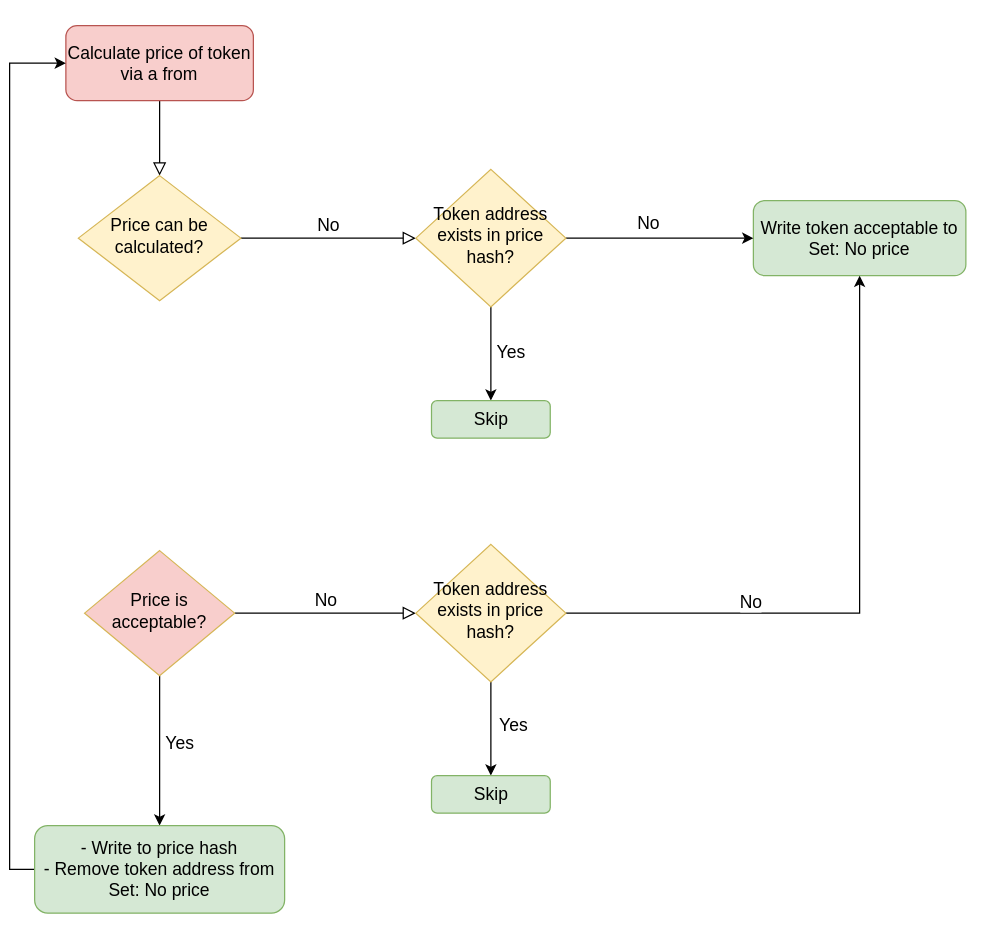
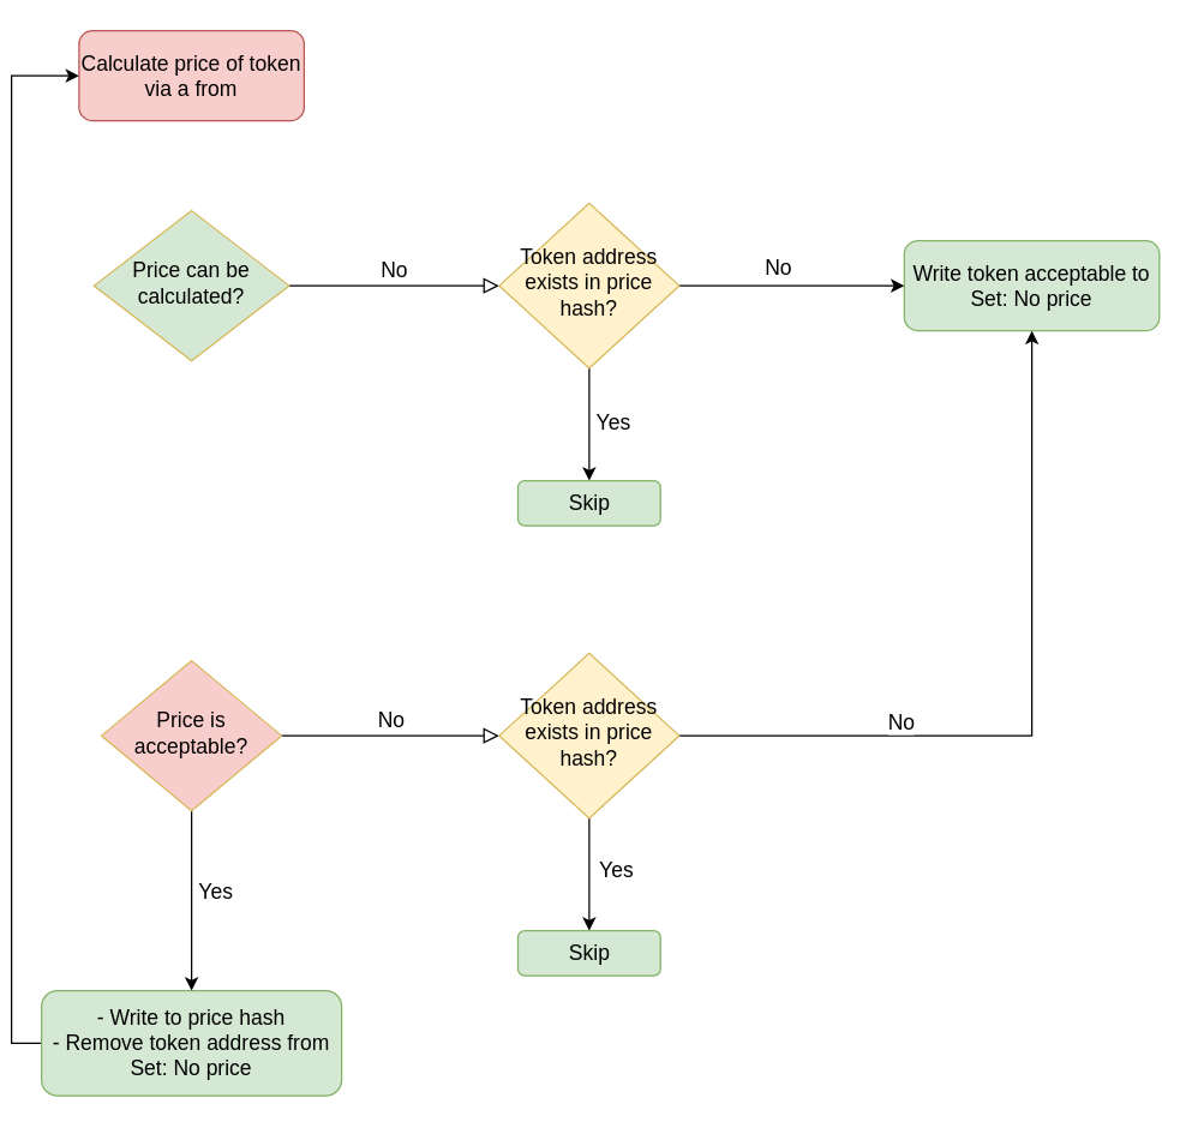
  <mxCell id="0" />
  <mxCell id="1" parent="0" />
- <mxCell id="2" value="" style="rounded=0;html=1;jettySize=auto;orthogonalLoop=1;fontSize=14;endArrow=block;endFill=0;endSize=8;strokeWidth=1;shadow=0;labelBackgroundColor=none;edgeStyle=orthogonalEdgeStyle;" parent="1" source="3" target="5" edge="1"><mxGeometry relative="1" as="geometry" /></mxCell>
  <mxCell id="3" value="Calculate price of token via a from" style="rounded=1;whiteSpace=wrap;html=1;fontSize=14;glass=0;strokeWidth=1;shadow=0;fillColor=#f8cecc;strokeColor=#b85450;" parent="1" vertex="1"><mxGeometry x="45" y="20" width="150" height="60" as="geometry" /></mxCell>
  <mxCell id="4" value="No" style="edgeStyle=orthogonalEdgeStyle;rounded=0;html=1;jettySize=auto;orthogonalLoop=1;fontSize=14;endArrow=block;endFill=0;endSize=8;strokeWidth=1;shadow=0;labelBackgroundColor=none;entryX=0;entryY=0.5;entryDx=0;entryDy=0;" parent="1" source="5" target="17" edge="1"><mxGeometry y="10" relative="1" as="geometry"><mxPoint as="offset" /></mxGeometry></mxCell>
- <mxCell id="5" value="Price can be calculated?" style="rhombus;whiteSpace=wrap;html=1;shadow=0;fontFamily=Helvetica;fontSize=14;align=center;strokeWidth=1;spacing=6;spacingTop=-4;fillColor=#fff2cc;strokeColor=#d6b656;" parent="1" vertex="1"><mxGeometry x="55" y="140" width="130" height="100" as="geometry" /></mxCell>
+ <mxCell id="5" value="Price can be calculated?" style="rhombus;whiteSpace=wrap;html=1;shadow=0;fontFamily=Helvetica;fontSize=14;align=center;strokeWidth=1;spacing=6;spacingTop=-4;fillColor=#d5e8d4;strokeColor=#d6b656;" parent="1" vertex="1"><mxGeometry x="55" y="140" width="130" height="100" as="geometry" /></mxCell>
  <mxCell id="6" value="Write token acceptable to Set: No price" style="rounded=1;whiteSpace=wrap;html=1;fontSize=14;glass=0;strokeWidth=1;shadow=0;fillColor=#d5e8d4;strokeColor=#82b366;" parent="1" vertex="1"><mxGeometry x="595" y="160" width="170" height="60" as="geometry" /></mxCell>
  <mxCell id="7" value="No" style="edgeStyle=orthogonalEdgeStyle;rounded=0;html=1;jettySize=auto;orthogonalLoop=1;fontSize=14;endArrow=block;endFill=0;endSize=8;strokeWidth=1;shadow=0;labelBackgroundColor=none;entryX=0;entryY=0.5;entryDx=0;entryDy=0;" parent="1" source="10" target="22" edge="1"><mxGeometry y="10" relative="1" as="geometry"><mxPoint as="offset" /></mxGeometry></mxCell>
  <mxCell id="8" style="edgeStyle=orthogonalEdgeStyle;rounded=0;orthogonalLoop=1;jettySize=auto;html=1;exitX=0.5;exitY=1;exitDx=0;exitDy=0;entryX=0.5;entryY=0;entryDx=0;entryDy=0;fontSize=14;" edge="1" parent="1" source="10" target="12"><mxGeometry relative="1" as="geometry" /></mxCell>
  <mxCell id="9" value="Yes" style="edgeLabel;html=1;align=center;verticalAlign=middle;resizable=0;points=[];fontSize=14;" vertex="1" connectable="0" parent="8"><mxGeometry x="-0.114" y="2" relative="1" as="geometry"><mxPoint x="13" as="offset" /></mxGeometry></mxCell>
  <mxCell id="10" value="Price is acceptable?" style="rhombus;whiteSpace=wrap;html=1;shadow=0;fontFamily=Helvetica;fontSize=14;align=center;strokeWidth=1;spacing=6;spacingTop=-4;fillColor=#f8cecc;strokeColor=#d6b656;" parent="1" vertex="1"><mxGeometry x="60" y="440" width="120" height="100" as="geometry" /></mxCell>
  <mxCell id="11" style="edgeStyle=orthogonalEdgeStyle;rounded=0;orthogonalLoop=1;jettySize=auto;html=1;exitX=0;exitY=0.5;exitDx=0;exitDy=0;entryX=0;entryY=0.5;entryDx=0;entryDy=0;fontSize=14;" edge="1" parent="1" source="12" target="3"><mxGeometry relative="1" as="geometry" /></mxCell>
  <mxCell id="12" value="- Write to price hash&lt;br style=&quot;font-size: 14px;&quot;&gt;- Remove token address from Set: No price" style="rounded=1;whiteSpace=wrap;html=1;fontSize=14;glass=0;strokeWidth=1;shadow=0;fillColor=#d5e8d4;strokeColor=#82b366;" parent="1" vertex="1"><mxGeometry x="20" y="660" width="200" height="70" as="geometry" /></mxCell>
  <mxCell id="13" style="edgeStyle=orthogonalEdgeStyle;rounded=0;orthogonalLoop=1;jettySize=auto;html=1;exitX=1;exitY=0.5;exitDx=0;exitDy=0;entryX=0;entryY=0.5;entryDx=0;entryDy=0;fontSize=14;" edge="1" parent="1" source="17" target="6"><mxGeometry relative="1" as="geometry" /></mxCell>
  <mxCell id="14" value="No" style="edgeLabel;html=1;align=center;verticalAlign=middle;resizable=0;points=[];fontSize=14;" vertex="1" connectable="0" parent="13"><mxGeometry x="-0.171" y="-1" relative="1" as="geometry"><mxPoint x="3" y="-14" as="offset" /></mxGeometry></mxCell>
  <mxCell id="15" style="edgeStyle=orthogonalEdgeStyle;rounded=0;orthogonalLoop=1;jettySize=auto;html=1;exitX=0.5;exitY=1;exitDx=0;exitDy=0;entryX=0.5;entryY=0;entryDx=0;entryDy=0;fontSize=14;" edge="1" parent="1" source="17" target="23"><mxGeometry relative="1" as="geometry" /></mxCell>
  <mxCell id="16" value="Yes" style="edgeLabel;html=1;align=center;verticalAlign=middle;resizable=0;points=[];fontSize=14;" vertex="1" connectable="0" parent="15"><mxGeometry x="-0.227" y="1" relative="1" as="geometry"><mxPoint x="14" y="6" as="offset" /></mxGeometry></mxCell>
  <mxCell id="17" value="Token address exists in price hash?" style="rhombus;whiteSpace=wrap;html=1;shadow=0;fontFamily=Helvetica;fontSize=14;align=center;strokeWidth=1;spacing=6;spacingTop=-4;fillColor=#fff2cc;strokeColor=#d6b656;" vertex="1" parent="1"><mxGeometry x="325" y="135" width="120" height="110" as="geometry" /></mxCell>
  <mxCell id="18" style="edgeStyle=orthogonalEdgeStyle;rounded=0;orthogonalLoop=1;jettySize=auto;html=1;exitX=1;exitY=0.5;exitDx=0;exitDy=0;entryX=0.5;entryY=1;entryDx=0;entryDy=0;fontSize=14;" edge="1" parent="1" source="22" target="6"><mxGeometry relative="1" as="geometry" /></mxCell>
  <mxCell id="19" value="No" style="edgeLabel;html=1;align=center;verticalAlign=middle;resizable=0;points=[];fontSize=14;" vertex="1" connectable="0" parent="18"><mxGeometry x="-0.51" y="4" relative="1" as="geometry"><mxPoint x="23" y="-6" as="offset" /></mxGeometry></mxCell>
  <mxCell id="20" style="edgeStyle=orthogonalEdgeStyle;rounded=0;orthogonalLoop=1;jettySize=auto;html=1;exitX=0.5;exitY=1;exitDx=0;exitDy=0;entryX=0.5;entryY=0;entryDx=0;entryDy=0;fontSize=14;" edge="1" parent="1" source="22" target="24"><mxGeometry relative="1" as="geometry" /></mxCell>
  <mxCell id="21" value="Yes" style="edgeLabel;html=1;align=center;verticalAlign=middle;resizable=0;points=[];fontSize=14;" vertex="1" connectable="0" parent="20"><mxGeometry x="-0.093" relative="1" as="geometry"><mxPoint x="17" as="offset" /></mxGeometry></mxCell>
  <mxCell id="22" value="Token address exists in price hash?" style="rhombus;whiteSpace=wrap;html=1;shadow=0;fontFamily=Helvetica;fontSize=14;align=center;strokeWidth=1;spacing=6;spacingTop=-4;fillColor=#fff2cc;strokeColor=#d6b656;" vertex="1" parent="1"><mxGeometry x="325" y="435" width="120" height="110" as="geometry" /></mxCell>
  <mxCell id="23" value="Skip" style="rounded=1;whiteSpace=wrap;html=1;fontSize=14;glass=0;strokeWidth=1;shadow=0;fillColor=#d5e8d4;strokeColor=#82b366;" vertex="1" parent="1"><mxGeometry x="337.5" y="320" width="95" height="30" as="geometry" /></mxCell>
  <mxCell id="24" value="Skip" style="rounded=1;whiteSpace=wrap;html=1;fontSize=14;glass=0;strokeWidth=1;shadow=0;fillColor=#d5e8d4;strokeColor=#82b366;" vertex="1" parent="1"><mxGeometry x="337.5" y="620" width="95" height="30" as="geometry" /></mxCell>
